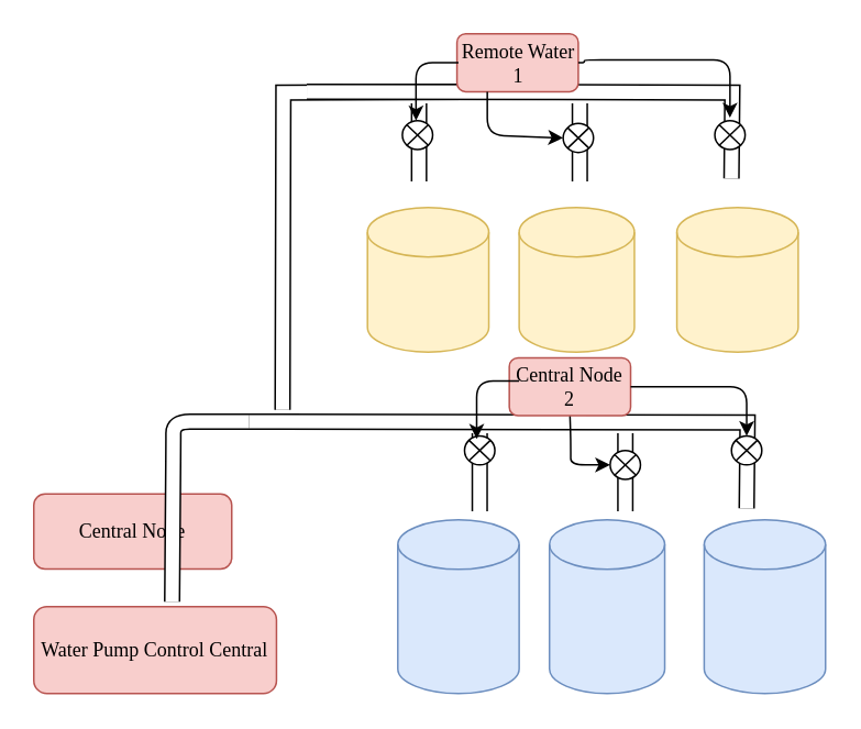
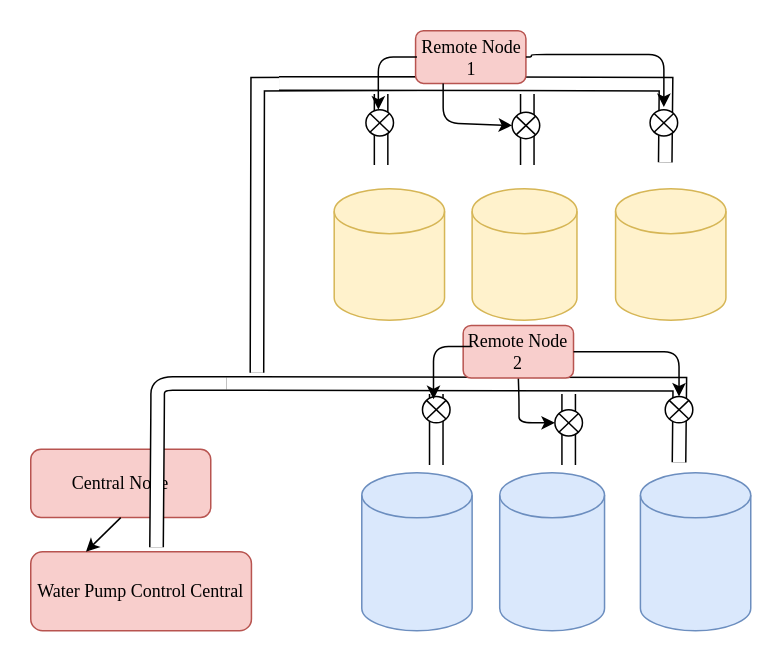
  <mxCell id="0" />
  <mxCell id="1" parent="0" />
  <mxCell id="2" value="" style="shape=filledEdge;rounded=0;fixDash=1;endArrow=none;strokeWidth=10;fillColor=#ffffff;edgeStyle=orthogonalEdgeStyle;" edge="1" parent="1"><mxGeometry width="60" height="40" relative="1" as="geometry"><mxPoint x="130.345" y="255.088" as="sourcePoint" /><mxPoint x="452.184" y="307.719" as="targetPoint" /></mxGeometry></mxCell>
  <mxCell id="3" value="Central Node" style="rounded=1;whiteSpace=wrap;html=1;fillColor=#f8cecc;strokeColor=#b85450;fontFamily=Verdana;fontSize=12;" parent="1" vertex="1"><mxGeometry x="20" y="298.947" width="120" height="45.614" as="geometry" /></mxCell>
  <mxCell id="4" value="" style="shape=cylinder2;whiteSpace=wrap;html=1;boundedLbl=1;backgroundOutline=1;size=15;fillColor=#fff2cc;strokeColor=#d6b656;" vertex="1" parent="1"><mxGeometry x="222.299" y="125.263" width="73.563" height="87.719" as="geometry" /></mxCell>
  <mxCell id="5" value="" style="shape=cylinder2;whiteSpace=wrap;html=1;boundedLbl=1;backgroundOutline=1;size=15;fillColor=#fff2cc;strokeColor=#d6b656;" vertex="1" parent="1"><mxGeometry x="409.885" y="125.263" width="73.563" height="87.719" as="geometry" /></mxCell>
  <mxCell id="6" value="" style="shape=cylinder2;whiteSpace=wrap;html=1;boundedLbl=1;backgroundOutline=1;size=15;fillColor=#fff2cc;strokeColor=#d6b656;" vertex="1" parent="1"><mxGeometry x="314.253" y="125.263" width="69.885" height="87.719" as="geometry" /></mxCell>
  <mxCell id="7" value="" style="shape=filledEdge;rounded=0;fixDash=1;endArrow=none;strokeWidth=10;fillColor=#ffffff;edgeStyle=orthogonalEdgeStyle;" edge="1" parent="1"><mxGeometry width="60" height="40" relative="1" as="geometry"><mxPoint x="281.149" y="55.088" as="sourcePoint" /><mxPoint x="170.805" y="248.07" as="targetPoint" /></mxGeometry></mxCell>
  <mxCell id="8" value="" style="shape=filledEdge;rounded=0;fixDash=1;endArrow=none;strokeWidth=10;fillColor=#ffffff;edgeStyle=orthogonalEdgeStyle;" edge="1" parent="1"><mxGeometry width="60" height="40" relative="1" as="geometry"><mxPoint x="185.517" y="55.088" as="sourcePoint" /><mxPoint x="442.989" y="107.719" as="targetPoint" /></mxGeometry></mxCell>
  <mxCell id="9" value="" style="shape=filledEdge;rounded=0;fixDash=1;endArrow=none;strokeWidth=10;fillColor=#ffffff;" edge="1" parent="1"><mxGeometry width="60" height="40" relative="1" as="geometry"><mxPoint x="253.563" y="109.474" as="sourcePoint" /><mxPoint x="253.563" y="62.105" as="targetPoint" /></mxGeometry></mxCell>
  <mxCell id="10" value="" style="shape=filledEdge;rounded=0;fixDash=1;endArrow=none;strokeWidth=10;fillColor=#ffffff;" edge="1" parent="1"><mxGeometry width="60" height="40" relative="1" as="geometry"><mxPoint x="351.034" y="109.474" as="sourcePoint" /><mxPoint x="351.034" y="62.105" as="targetPoint" /></mxGeometry></mxCell>
  <mxCell id="11" value="" style="shape=filledEdge;rounded=0;fixDash=1;endArrow=none;strokeWidth=10;fillColor=#ffffff;" edge="1" parent="1"><mxGeometry width="60" height="40" relative="1" as="geometry"><mxPoint x="290.345" y="309.474" as="sourcePoint" /><mxPoint x="290.345" y="262.105" as="targetPoint" /></mxGeometry></mxCell>
  <mxCell id="12" value="" style="shape=filledEdge;rounded=0;fixDash=1;endArrow=none;strokeWidth=10;fillColor=#ffffff;" edge="1" parent="1"><mxGeometry width="60" height="40" relative="1" as="geometry"><mxPoint x="378.621" y="309.474" as="sourcePoint" /><mxPoint x="378.621" y="262.105" as="targetPoint" /></mxGeometry></mxCell>
  <mxCell id="13" value="" style="shape=cylinder2;whiteSpace=wrap;html=1;boundedLbl=1;backgroundOutline=1;size=15;fillColor=#dae8fc;strokeColor=#6c8ebf;" vertex="1" parent="1"><mxGeometry x="240.69" y="314.737" width="73.563" height="105.263" as="geometry" /></mxCell>
  <mxCell id="14" value="" style="shape=cylinder2;whiteSpace=wrap;html=1;boundedLbl=1;backgroundOutline=1;size=15;fillColor=#dae8fc;strokeColor=#6c8ebf;" vertex="1" parent="1"><mxGeometry x="426.437" y="314.737" width="73.563" height="105.263" as="geometry" /></mxCell>
  <mxCell id="15" value="" style="shape=cylinder2;whiteSpace=wrap;html=1;boundedLbl=1;backgroundOutline=1;size=15;fillColor=#dae8fc;strokeColor=#6c8ebf;" vertex="1" parent="1"><mxGeometry x="332.644" y="314.737" width="69.885" height="105.263" as="geometry" /></mxCell>
  <mxCell id="16" value="Water Pump Control Central" style="rounded=1;whiteSpace=wrap;html=1;fillColor=#f8cecc;strokeColor=#b85450;fontFamily=Verdana;fontSize=12;" vertex="1" parent="1"><mxGeometry x="20" y="367.368" width="147.126" height="52.632" as="geometry" /></mxCell>
- <mxCell id="18" value="Remote Water 1" style="rounded=1;whiteSpace=wrap;html=1;fillColor=#f8cecc;strokeColor=#b85450;fontFamily=Verdana;fontSize=12;" vertex="1" parent="1"><mxGeometry x="276.552" y="20" width="73.563" height="35.088" as="geometry" /></mxCell>
+ <mxCell id="17" style="edgeStyle=none;rounded=1;orthogonalLoop=1;jettySize=auto;html=1;exitX=0.5;exitY=1;exitDx=0;exitDy=0;fontSize=8;entryX=0.25;entryY=0;entryDx=0;entryDy=0;" edge="1" parent="1" source="3" target="16"><mxGeometry relative="1" as="geometry" /></mxCell>
+ <mxCell id="18" value="Remote Node 1" style="rounded=1;whiteSpace=wrap;html=1;fillColor=#f8cecc;strokeColor=#b85450;fontFamily=Verdana;fontSize=12;" vertex="1" parent="1"><mxGeometry x="276.552" y="20" width="73.563" height="35.088" as="geometry" /></mxCell>
  <mxCell id="19" style="edgeStyle=none;orthogonalLoop=1;jettySize=auto;html=1;fontSize=8;rounded=1;entryX=0;entryY=0.5;entryDx=0;entryDy=0;" edge="1" parent="1" target="27"><mxGeometry relative="1" as="geometry"><mxPoint x="350.115" y="81.153" as="targetPoint" /><mxPoint x="294.943" y="55.088" as="sourcePoint" /><Array as="points"><mxPoint x="294.943" y="81.404" /></Array></mxGeometry></mxCell>
  <mxCell id="20" value="" style="shape=sumEllipse;perimeter=ellipsePerimeter;whiteSpace=wrap;html=1;backgroundOutline=1;fontSize=8;" vertex="1" parent="1"><mxGeometry x="243.448" y="72.632" width="18.391" height="17.544" as="geometry" /></mxCell>
  <mxCell id="21" value="" style="shape=sumEllipse;perimeter=ellipsePerimeter;whiteSpace=wrap;html=1;backgroundOutline=1;fontSize=8;" vertex="1" parent="1"><mxGeometry x="281.149" y="263.86" width="18.391" height="17.544" as="geometry" /></mxCell>
  <mxCell id="22" value="" style="shape=filledEdge;rounded=1;fixDash=1;endArrow=none;strokeWidth=10;fillColor=#ffffff;entryX=0.57;entryY=-0.057;entryDx=0;entryDy=0;entryPerimeter=0;" edge="1" parent="1" target="16"><mxGeometry width="60" height="40" relative="1" as="geometry"><mxPoint x="150.575" y="255.088" as="sourcePoint" /><mxPoint x="104.598" y="353.333" as="targetPoint" /><Array as="points"><mxPoint x="104.598" y="255.088" /><mxPoint x="104.598" y="269.123" /></Array></mxGeometry></mxCell>
  <mxCell id="23" value="" style="shape=sumEllipse;perimeter=ellipsePerimeter;whiteSpace=wrap;html=1;backgroundOutline=1;fontSize=8;" vertex="1" parent="1"><mxGeometry x="369.425" y="272.632" width="18.391" height="17.544" as="geometry" /></mxCell>
  <mxCell id="24" value="" style="shape=sumEllipse;perimeter=ellipsePerimeter;whiteSpace=wrap;html=1;backgroundOutline=1;fontSize=8;" vertex="1" parent="1"><mxGeometry x="442.989" y="263.86" width="18.391" height="17.544" as="geometry" /></mxCell>
  <mxCell id="25" value="" style="edgeStyle=segmentEdgeStyle;endArrow=classic;html=1;fontSize=8;" edge="1" parent="1"><mxGeometry width="50" height="50" relative="1" as="geometry"><mxPoint x="277.471" y="37.544" as="sourcePoint" /><mxPoint x="251.724" y="72.632" as="targetPoint" /><Array as="points"><mxPoint x="251.724" y="37.544" /></Array></mxGeometry></mxCell>
  <mxCell id="26" value="" style="edgeStyle=segmentEdgeStyle;endArrow=classic;html=1;fontSize=8;exitX=1;exitY=0.5;exitDx=0;exitDy=0;" edge="1" parent="1" source="18"><mxGeometry width="50" height="50" relative="1" as="geometry"><mxPoint x="379.54" y="35.737" as="sourcePoint" /><mxPoint x="442.069" y="70.877" as="targetPoint" /><Array as="points"><mxPoint x="353.793" y="35.789" /><mxPoint x="442.069" y="35.789" /></Array></mxGeometry></mxCell>
  <mxCell id="27" value="" style="shape=sumEllipse;perimeter=ellipsePerimeter;whiteSpace=wrap;html=1;backgroundOutline=1;fontSize=8;" vertex="1" parent="1"><mxGeometry x="340.92" y="74.386" width="18.391" height="17.544" as="geometry" /></mxCell>
  <mxCell id="28" value="" style="shape=sumEllipse;perimeter=ellipsePerimeter;whiteSpace=wrap;html=1;backgroundOutline=1;fontSize=8;" vertex="1" parent="1"><mxGeometry x="432.874" y="72.632" width="18.391" height="17.544" as="geometry" /></mxCell>
  <mxCell id="29" style="edgeStyle=none;rounded=1;orthogonalLoop=1;jettySize=auto;html=1;exitX=0.5;exitY=1;exitDx=0;exitDy=0;fontSize=8;" edge="1" parent="1" source="30"><mxGeometry relative="1" as="geometry"><mxPoint x="369.425" y="281.404" as="targetPoint" /><Array as="points"><mxPoint x="345.517" y="265.614" /><mxPoint x="345.517" y="281.404" /></Array></mxGeometry></mxCell>
- <mxCell id="30" value="Central Node 2" style="rounded=1;whiteSpace=wrap;html=1;fillColor=#f8cecc;strokeColor=#b85450;fontFamily=Verdana;fontSize=12;" vertex="1" parent="1"><mxGeometry x="308.276" y="216.491" width="73.563" height="35.088" as="geometry" /></mxCell>
+ <mxCell id="30" value="Remote Node 2" style="rounded=1;whiteSpace=wrap;html=1;fillColor=#f8cecc;strokeColor=#b85450;fontFamily=Verdana;fontSize=12;" vertex="1" parent="1"><mxGeometry x="308.276" y="216.491" width="73.563" height="35.088" as="geometry" /></mxCell>
  <mxCell id="31" value="" style="edgeStyle=segmentEdgeStyle;endArrow=classic;html=1;fontSize=8;" edge="1" parent="1"><mxGeometry width="50" height="50" relative="1" as="geometry"><mxPoint x="314.253" y="230.526" as="sourcePoint" /><mxPoint x="288.506" y="265.614" as="targetPoint" /><Array as="points"><mxPoint x="288.506" y="230.526" /></Array></mxGeometry></mxCell>
  <mxCell id="32" value="" style="edgeStyle=segmentEdgeStyle;endArrow=classic;html=1;fontSize=8;exitX=1;exitY=0.5;exitDx=0;exitDy=0;entryX=0.5;entryY=0;entryDx=0;entryDy=0;" edge="1" source="30" parent="1" target="24"><mxGeometry width="50" height="50" relative="1" as="geometry"><mxPoint x="411.264" y="244.509" as="sourcePoint" /><mxPoint x="461.379" y="279.649" as="targetPoint" /><Array as="points"><mxPoint x="452.184" y="234.035" /></Array></mxGeometry></mxCell>
